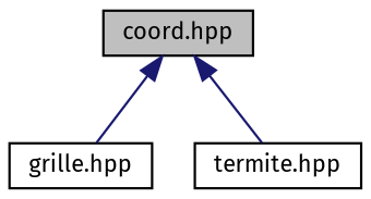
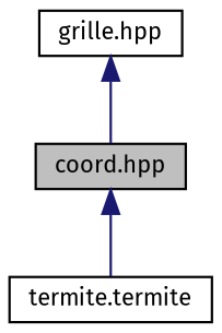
  digraph {
    fontname="Fira Sans"
    node [color=black fillcolor=white fontname="Fira Sans" fontsize=10 shape=record style=filled]
    edge [color=midnightblue dir=back fontname="Fira Sans" fontsize=10 labelfontname=Helvetica labelfontsize=10 style=solid]
    n1 [fillcolor=grey75 fontcolor=black height=0.2 label="coord.hpp" width=0.4]
    n2 [height=0.2 label="grille.hpp" width=0.4]
-   n3 [height=0.2 label="termite.hpp" width=0.4]
-   n1 -> n2
+   n3 [height=0.2 label="termite.termite" width=0.4]
+   n2 -> n1
    n1 -> n3
  }
